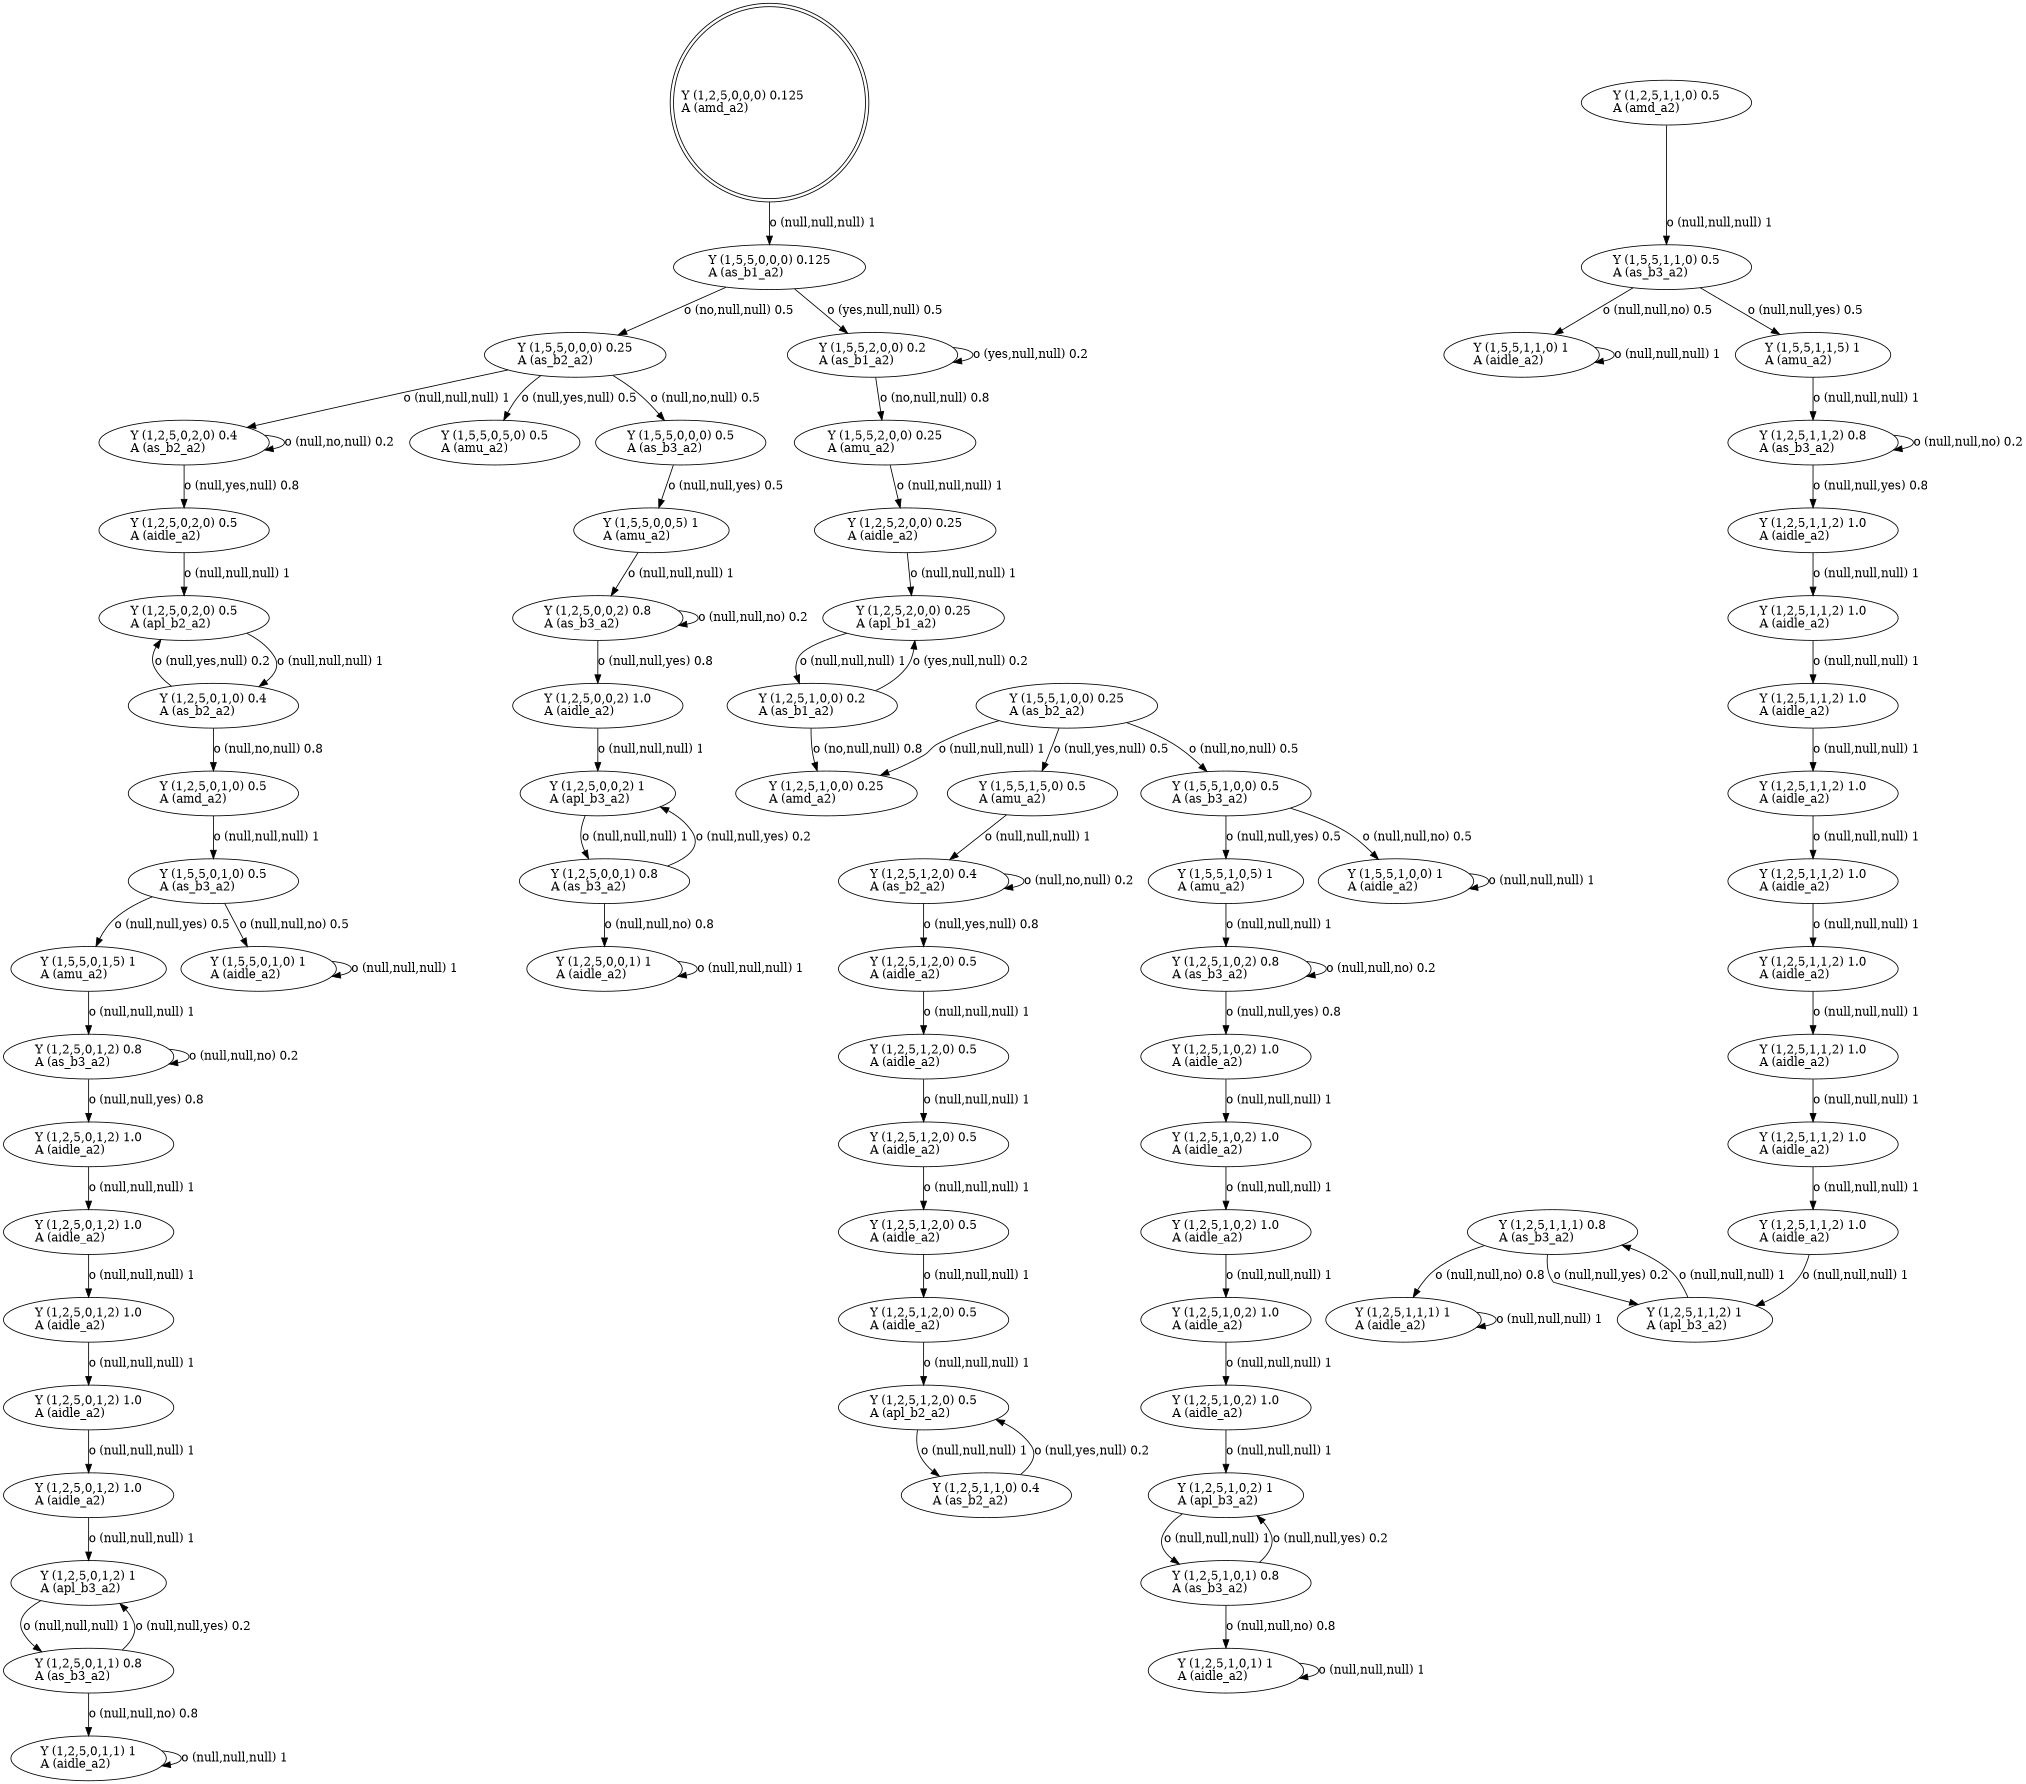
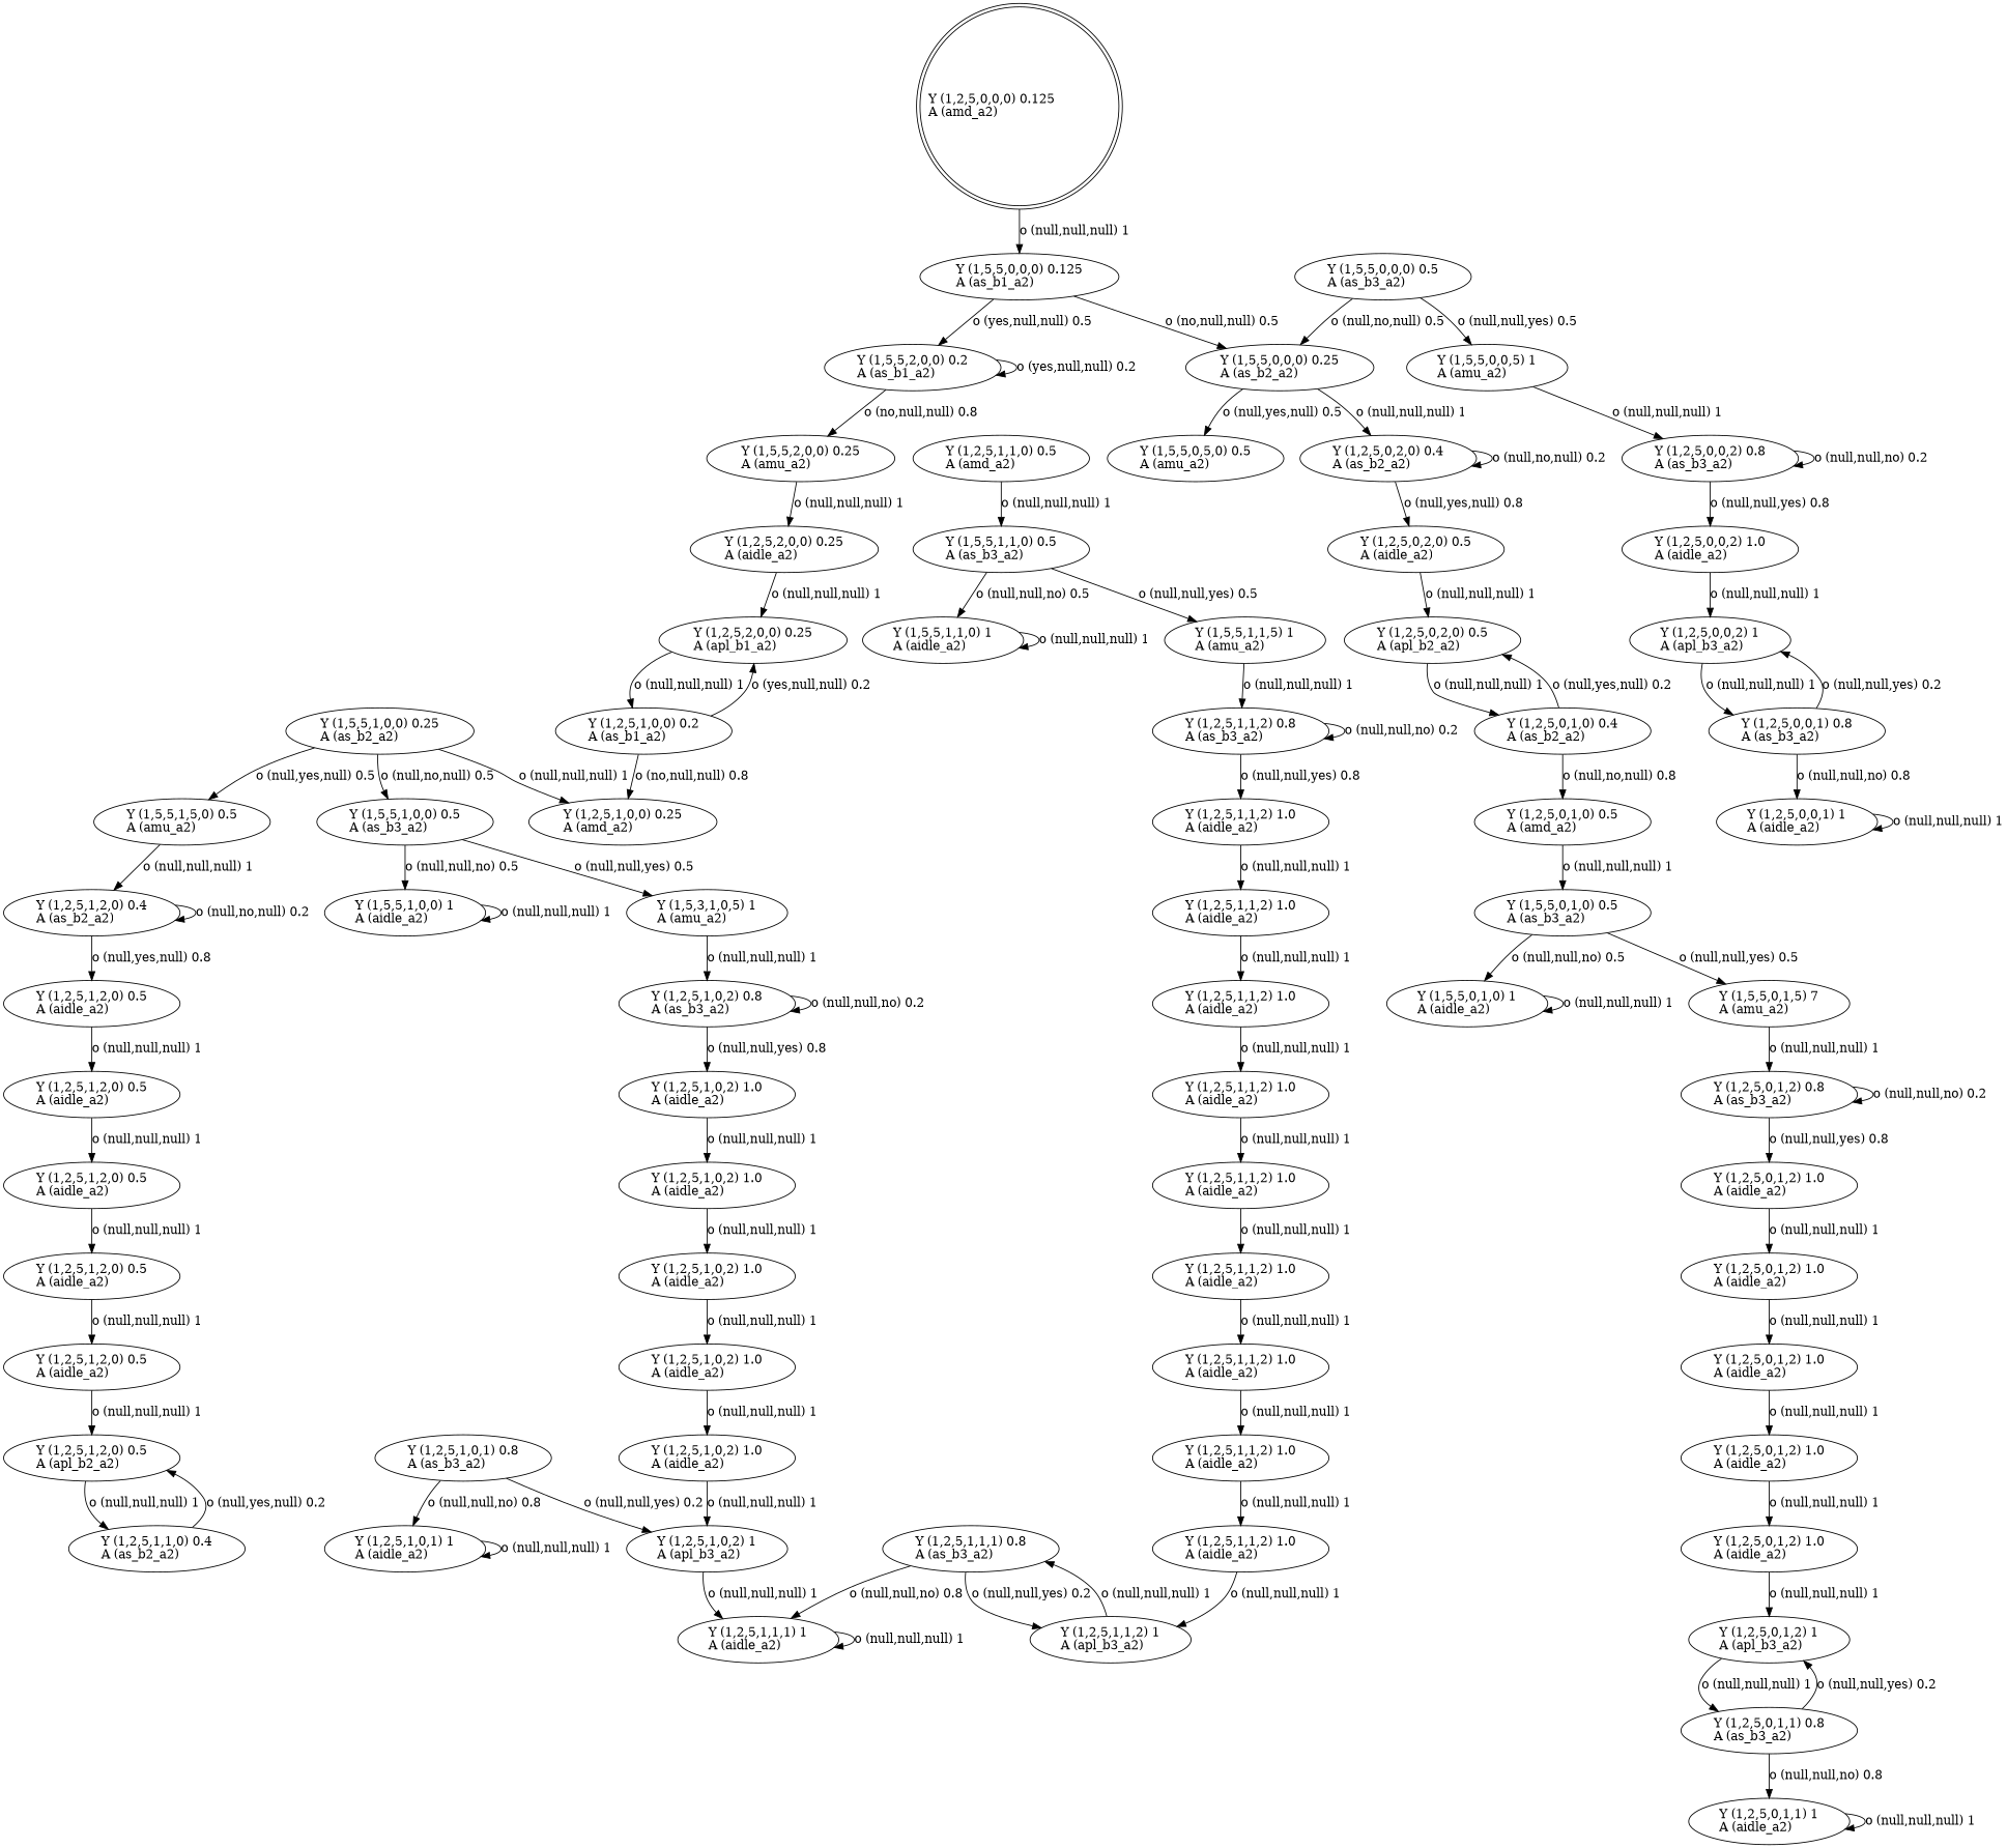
  digraph {
    n1 [label="Y (1,2,5,0,0,0) 0.125\lA (amd_a2)\l" labeljust=l shape=doublecircle]
    n2 [label="Y (1,5,5,0,0,0) 0.125\lA (as_b1_a2)\l"]
    n3 [label="Y (1,5,5,2,0,0) 0.2\lA (as_b1_a2)\l"]
    n4 [label="Y (1,5,5,0,0,0) 0.25\lA (as_b2_a2)\l"]
-   n5 [label="Y (1,5,5,0,1,5) 1\lA (amu_a2)\l"]
+   n5 [label="Y (1,5,5,0,1,5) 7\lA (amu_a2)\l"]
    n6 [label="Y (1,2,5,0,1,2) 0.8\lA (as_b3_a2)\l"]
    n7 [label="Y (1,2,5,0,1,2) 1.0\lA (aidle_a2)\l"]
    n8 [label="Y (1,5,5,0,1,0) 1\lA (aidle_a2)\l"]
    n9 [label="Y (1,2,5,0,0,1) 0.8\lA (as_b3_a2)\l"]
    n10 [label="Y (1,2,5,0,0,2) 1\lA (apl_b3_a2)\l"]
    n11 [label="Y (1,2,5,0,0,1) 1\lA (aidle_a2)\l"]
    n12 [label="Y (1,2,5,0,0,2) 0.8\lA (as_b3_a2)\l"]
    n13 [label="Y (1,2,5,0,0,2) 1.0\lA (aidle_a2)\l"]
    n14 [label="Y (1,5,5,0,0,5) 1\lA (amu_a2)\l"]
    n15 [label="Y (1,2,5,0,1,1) 1\lA (aidle_a2)\l"]
    n16 [label="Y (1,2,5,0,1,1) 0.8\lA (as_b3_a2)\l"]
    n17 [label="Y (1,2,5,0,1,2) 1\lA (apl_b3_a2)\l"]
    n18 [label="Y (1,2,5,0,1,2) 1.0\lA (aidle_a2)\l"]
    n19 [label="Y (1,2,5,1,0,2) 1\lA (apl_b3_a2)\l"]
    n20 [label="Y (1,2,5,1,0,1) 0.8\lA (as_b3_a2)\l"]
    n21 [label="Y (1,2,5,1,0,1) 1\lA (aidle_a2)\l"]
    n22 [label="Y (1,2,5,0,1,0) 0.5\lA (amd_a2)\l"]
    n23 [label="Y (1,5,5,0,1,0) 0.5\lA (as_b3_a2)\l"]
    n24 [label="Y (1,2,5,1,0,2) 0.8\lA (as_b3_a2)\l"]
    n25 [label="Y (1,2,5,1,0,2) 1.0\lA (aidle_a2)\l"]
    n26 [label="Y (1,2,5,1,0,2) 1.0\lA (aidle_a2)\l"]
-   n27 [label="Y (1,5,5,1,0,5) 1\lA (amu_a2)\l"]
+   n27 [label="Y (1,5,3,1,0,5) 1\lA (amu_a2)\l"]
    n28 [label="Y (1,5,5,1,0,0) 1\lA (aidle_a2)\l"]
    n29 [label="Y (1,5,5,0,0,0) 0.5\lA (as_b3_a2)\l"]
    n30 [label="Y (1,5,5,0,5,0) 0.5\lA (amu_a2)\l"]
    n31 [label="Y (1,2,5,0,2,0) 0.4\lA (as_b2_a2)\l"]
    n32 [label="Y (1,2,5,0,2,0) 0.5\lA (aidle_a2)\l"]
    n33 [label="Y (1,2,5,1,1,1) 1\lA (aidle_a2)\l"]
    n34 [label="Y (1,2,5,1,1,1) 0.8\lA (as_b3_a2)\l"]
    n35 [label="Y (1,2,5,1,1,2) 1\lA (apl_b3_a2)\l"]
    n36 [label="Y (1,2,5,0,2,0) 0.5\lA (apl_b2_a2)\l"]
    n37 [label="Y (1,2,5,0,1,0) 0.4\lA (as_b2_a2)\l"]
    n38 [label="Y (1,2,5,1,1,2) 0.8\lA (as_b3_a2)\l"]
    n39 [label="Y (1,2,5,1,1,2) 1.0\lA (aidle_a2)\l"]
    n40 [label="Y (1,2,5,1,1,2) 1.0\lA (aidle_a2)\l"]
    n41 [label="Y (1,5,5,2,0,0) 0.25\lA (amu_a2)\l"]
    n42 [label="Y (1,2,5,2,0,0) 0.25\lA (aidle_a2)\l"]
    n43 [label="Y (1,2,5,2,0,0) 0.25\lA (apl_b1_a2)\l"]
    n44 [label="Y (1,2,5,1,0,0) 0.2\lA (as_b1_a2)\l"]
    n45 [label="Y (1,2,5,1,0,0) 0.25\lA (amd_a2)\l"]
    n46 [label="Y (1,5,5,1,0,0) 0.25\lA (as_b2_a2)\l"]
    n47 [label="Y (1,5,5,1,5,0) 0.5\lA (amu_a2)\l"]
    n48 [label="Y (1,5,5,1,0,0) 0.5\lA (as_b3_a2)\l"]
    n49 [label="Y (1,2,5,1,2,0) 0.4\lA (as_b2_a2)\l"]
    n50 [label="Y (1,2,5,1,2,0) 0.5\lA (aidle_a2)\l"]
    n51 [label="Y (1,5,5,1,1,0) 1\lA (aidle_a2)\l"]
    n52 [label="Y (1,5,5,1,1,5) 1\lA (amu_a2)\l"]
    n53 [label="Y (1,5,5,1,1,0) 0.5\lA (as_b3_a2)\l"]
    n54 [label="Y (1,2,5,1,1,0) 0.5\lA (amd_a2)\l"]
    n55 [label="Y (1,2,5,1,1,0) 0.4\lA (as_b2_a2)\l"]
    n56 [label="Y (1,2,5,1,2,0) 0.5\lA (apl_b2_a2)\l"]
    n57 [label="Y (1,2,5,1,2,0) 0.5\lA (aidle_a2)\l"]
    n58 [label="Y (1,2,5,1,2,0) 0.5\lA (aidle_a2)\l"]
    n59 [label="Y (1,2,5,1,2,0) 0.5\lA (aidle_a2)\l"]
    n60 [label="Y (1,2,5,1,2,0) 0.5\lA (aidle_a2)\l"]
    n61 [label="Y (1,2,5,1,0,2) 1.0\lA (aidle_a2)\l"]
    n62 [label="Y (1,2,5,1,0,2) 1.0\lA (aidle_a2)\l"]
    n63 [label="Y (1,2,5,1,0,2) 1.0\lA (aidle_a2)\l"]
    n64 [label="Y (1,2,5,0,1,2) 1.0\lA (aidle_a2)\l"]
    n65 [label="Y (1,2,5,0,1,2) 1.0\lA (aidle_a2)\l"]
    n66 [label="Y (1,2,5,0,1,2) 1.0\lA (aidle_a2)\l"]
    n67 [label="Y (1,2,5,1,1,2) 1.0\lA (aidle_a2)\l"]
    n68 [label="Y (1,2,5,1,1,2) 1.0\lA (aidle_a2)\l"]
    n69 [label="Y (1,2,5,1,1,2) 1.0\lA (aidle_a2)\l"]
    n70 [label="Y (1,2,5,1,1,2) 1.0\lA (aidle_a2)\l"]
    n71 [label="Y (1,2,5,1,1,2) 1.0\lA (aidle_a2)\l"]
    n72 [label="Y (1,2,5,1,1,2) 1.0\lA (aidle_a2)\l"]
    n73 [label="Y (1,2,5,1,1,2) 1.0\lA (aidle_a2)\l"]
    n1 -> n2 [label="o (null,null,null) 1\l"]
    n2 -> n3 [label="o (yes,null,null) 0.5\l"]
    n2 -> n4 [label="o (no,null,null) 0.5\l"]
    n3 -> n3 [label="o (yes,null,null) 0.2\l"]
    n3 -> n41 [label="o (no,null,null) 0.8\l"]
-   n4 -> n29 [label="o (null,no,null) 0.5\l"]
+   n29 -> n4 [label="o (null,no,null) 0.5\l"]
    n4 -> n30 [label="o (null,yes,null) 0.5\l"]
    n4 -> n31 [label="o (null,null,null) 1\l"]
    n5 -> n6 [label="o (null,null,null) 1\l"]
    n6 -> n6 [label="o (null,null,no) 0.2\l"]
    n6 -> n7 [label="o (null,null,yes) 0.8\l"]
    n7 -> n18 [label="o (null,null,null) 1\l"]
    n8 -> n8 [label="o (null,null,null) 1\l"]
    n9 -> n10 [label="o (null,null,yes) 0.2\l"]
    n9 -> n11 [label="o (null,null,no) 0.8\l"]
    n10 -> n9 [label="o (null,null,null) 1\l"]
    n11 -> n11 [label="o (null,null,null) 1\l"]
    n12 -> n12 [label="o (null,null,no) 0.2\l"]
    n12 -> n13 [label="o (null,null,yes) 0.8\l"]
    n13 -> n10 [label="o (null,null,null) 1\l"]
    n14 -> n12 [label="o (null,null,null) 1\l"]
    n15 -> n15 [label="o (null,null,null) 1\l"]
    n16 -> n15 [label="o (null,null,no) 0.8\l"]
    n16 -> n17 [label="o (null,null,yes) 0.2\l"]
    n17 -> n16 [label="o (null,null,null) 1\l"]
    n18 -> n64 [label="o (null,null,null) 1\l"]
-   n19 -> n20 [label="o (null,null,null) 1\l"]
+   n19 -> n33 [label="o (null,null,null) 1\l"]
    n20 -> n19 [label="o (null,null,yes) 0.2\l"]
    n20 -> n21 [label="o (null,null,no) 0.8\l"]
    n21 -> n21 [label="o (null,null,null) 1\l"]
    n22 -> n23 [label="o (null,null,null) 1\l"]
    n23 -> n5 [label="o (null,null,yes) 0.5\l"]
    n23 -> n8 [label="o (null,null,no) 0.5\l"]
    n24 -> n24 [label="o (null,null,no) 0.2\l"]
    n24 -> n25 [label="o (null,null,yes) 0.8\l"]
    n25 -> n26 [label="o (null,null,null) 1\l"]
    n26 -> n61 [label="o (null,null,null) 1\l"]
    n27 -> n24 [label="o (null,null,null) 1\l"]
    n28 -> n28 [label="o (null,null,null) 1\l"]
    n29 -> n14 [label="o (null,null,yes) 0.5\l"]
    n31 -> n31 [label="o (null,no,null) 0.2\l"]
    n31 -> n32 [label="o (null,yes,null) 0.8\l"]
    n32 -> n36 [label="o (null,null,null) 1\l"]
    n33 -> n33 [label="o (null,null,null) 1\l"]
    n34 -> n33 [label="o (null,null,no) 0.8\l"]
    n34 -> n35 [label="o (null,null,yes) 0.2\l"]
    n35 -> n34 [label="o (null,null,null) 1\l"]
    n36 -> n37 [label="o (null,null,null) 1\l"]
    n37 -> n22 [label="o (null,no,null) 0.8\l"]
    n37 -> n36 [label="o (null,yes,null) 0.2\l"]
    n38 -> n38 [label="o (null,null,no) 0.2\l"]
    n38 -> n39 [label="o (null,null,yes) 0.8\l"]
    n39 -> n40 [label="o (null,null,null) 1\l"]
    n40 -> n67 [label="o (null,null,null) 1\l"]
    n41 -> n42 [label="o (null,null,null) 1\l"]
    n42 -> n43 [label="o (null,null,null) 1\l"]
    n43 -> n44 [label="o (null,null,null) 1\l"]
    n44 -> n43 [label="o (yes,null,null) 0.2\l"]
    n44 -> n45 [label="o (no,null,null) 0.8\l"]
    n46 -> n45 [label="o (null,null,null) 1\l"]
    n46 -> n47 [label="o (null,yes,null) 0.5\l"]
    n46 -> n48 [label="o (null,no,null) 0.5\l"]
    n47 -> n49 [label="o (null,null,null) 1\l"]
    n48 -> n27 [label="o (null,null,yes) 0.5\l"]
    n48 -> n28 [label="o (null,null,no) 0.5\l"]
    n49 -> n49 [label="o (null,no,null) 0.2\l"]
    n49 -> n50 [label="o (null,yes,null) 0.8\l"]
    n50 -> n57 [label="o (null,null,null) 1\l"]
    n51 -> n51 [label="o (null,null,null) 1\l"]
    n52 -> n38 [label="o (null,null,null) 1\l"]
    n53 -> n51 [label="o (null,null,no) 0.5\l"]
    n53 -> n52 [label="o (null,null,yes) 0.5\l"]
    n54 -> n53 [label="o (null,null,null) 1\l"]
    n55 -> n56 [label="o (null,yes,null) 0.2\l"]
    n56 -> n55 [label="o (null,null,null) 1\l"]
    n57 -> n58 [label="o (null,null,null) 1\l"]
    n58 -> n59 [label="o (null,null,null) 1\l"]
    n59 -> n60 [label="o (null,null,null) 1\l"]
    n60 -> n56 [label="o (null,null,null) 1\l"]
    n61 -> n62 [label="o (null,null,null) 1\l"]
    n62 -> n63 [label="o (null,null,null) 1\l"]
    n63 -> n19 [label="o (null,null,null) 1\l"]
    n64 -> n65 [label="o (null,null,null) 1\l"]
    n65 -> n66 [label="o (null,null,null) 1\l"]
    n66 -> n17 [label="o (null,null,null) 1\l"]
    n67 -> n68 [label="o (null,null,null) 1\l"]
    n68 -> n69 [label="o (null,null,null) 1\l"]
    n69 -> n70 [label="o (null,null,null) 1\l"]
    n70 -> n71 [label="o (null,null,null) 1\l"]
    n71 -> n72 [label="o (null,null,null) 1\l"]
    n72 -> n73 [label="o (null,null,null) 1\l"]
    n73 -> n35 [label="o (null,null,null) 1\l"]
  }
